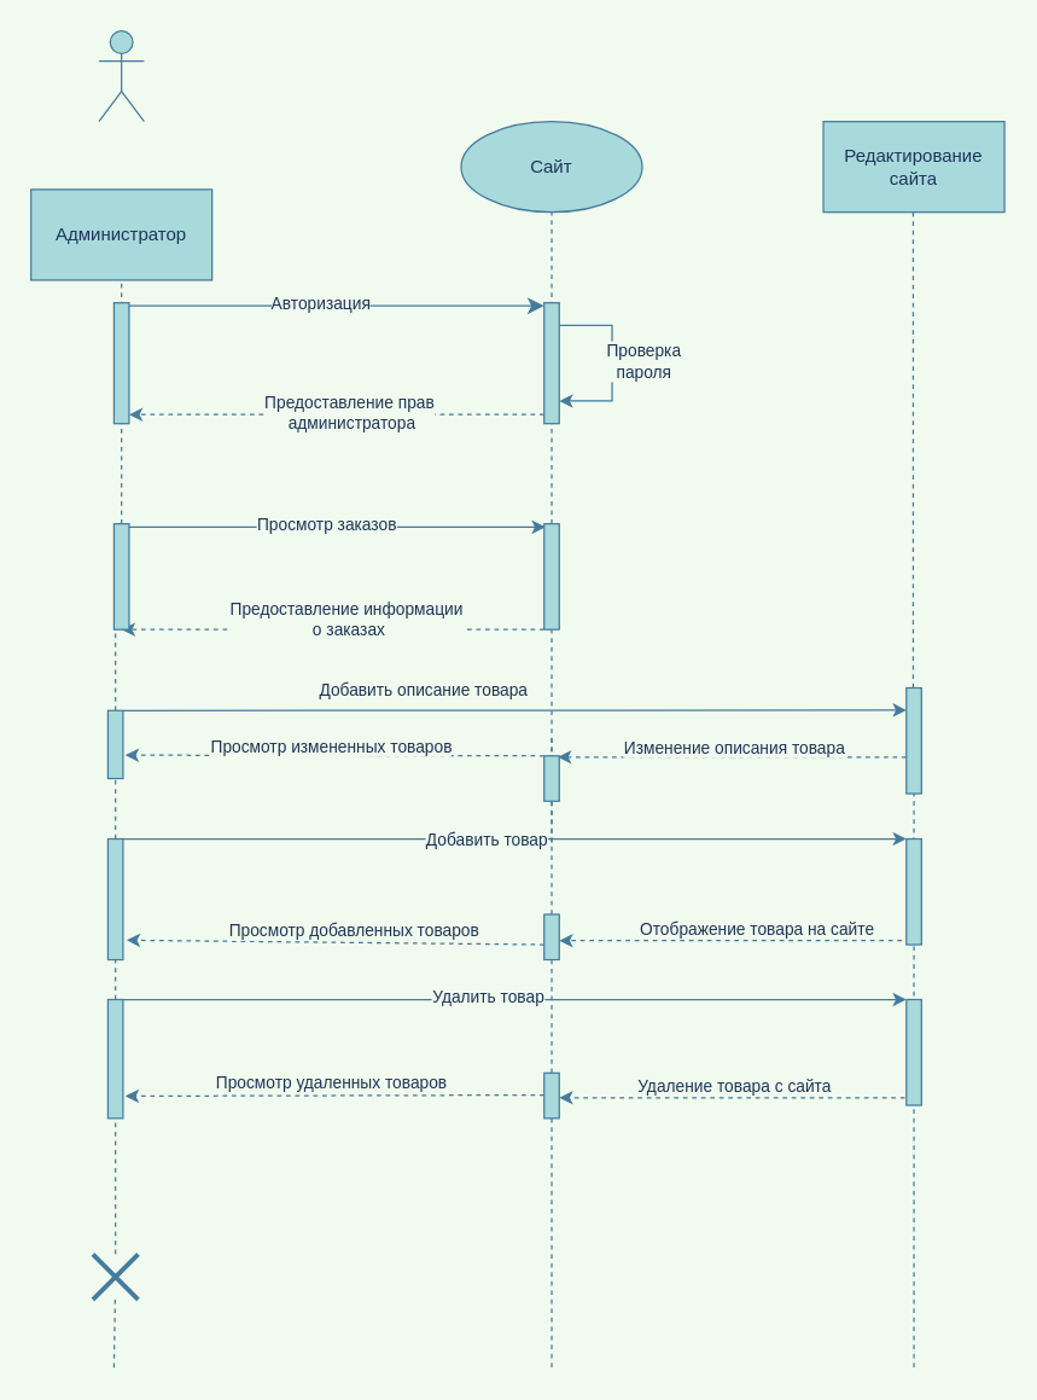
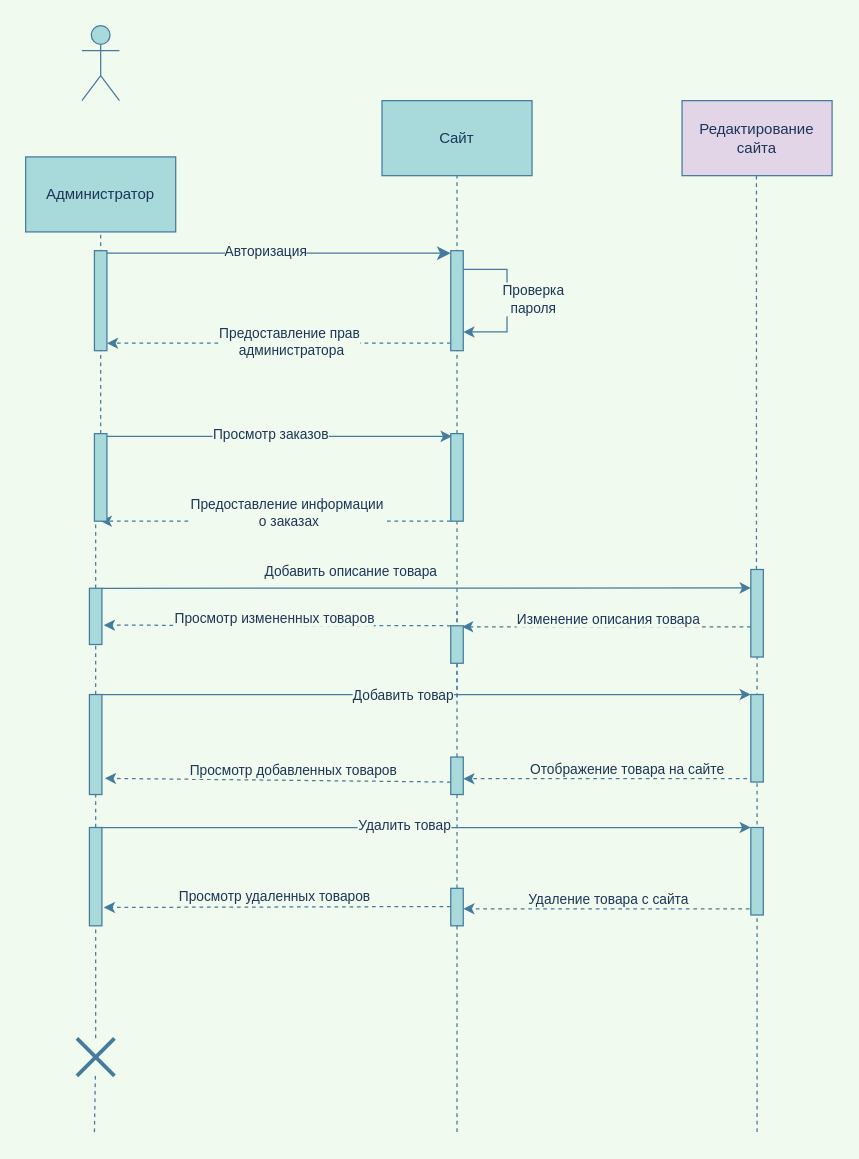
  <mxCell id="0" />
  <mxCell id="1" parent="0" />
  <mxCell id="2" value="Администратор" style="rounded=0;whiteSpace=wrap;html=1;fillColor=#A8DADC;strokeColor=#457B9D;fontColor=#1D3557;" parent="1" vertex="1"><mxGeometry x="20" y="125" width="120" height="60" as="geometry" /></mxCell>
  <mxCell id="3" value="" style="shape=umlActor;verticalLabelPosition=bottom;verticalAlign=top;html=1;rounded=0;fillColor=#A8DADC;strokeColor=#457B9D;fontColor=#1D3557;" parent="1" vertex="1"><mxGeometry x="65" y="20" width="30" height="60" as="geometry" /></mxCell>
- <mxCell id="4" value="Cайт" style="ellipse;whiteSpace=wrap;html=1;fillColor=#A8DADC;strokeColor=#457B9D;fontColor=#1D3557;" parent="1" vertex="1"><mxGeometry x="305" y="80" width="120" height="60" as="geometry" /></mxCell>
+ <mxCell id="4" value="Cайт" style="rounded=0;whiteSpace=wrap;html=1;fillColor=#A8DADC;strokeColor=#457B9D;fontColor=#1D3557;" parent="1" vertex="1"><mxGeometry x="305" y="80" width="120" height="60" as="geometry" /></mxCell>
  <mxCell id="5" value="" style="endArrow=classic;html=1;rounded=0;endSize=8;exitX=0.9;exitY=0.025;exitDx=0;exitDy=0;exitPerimeter=0;labelBackgroundColor=#F1FAEE;strokeColor=#457B9D;fontColor=#1D3557;" parent="1" source="29" target="40" edge="1"><mxGeometry width="50" height="50" relative="1" as="geometry"><mxPoint x="200" y="230" as="sourcePoint" /><mxPoint x="85" y="-237.84" as="targetPoint" /></mxGeometry></mxCell>
  <mxCell id="6" value="Авторизация" style="edgeLabel;html=1;align=center;verticalAlign=middle;resizable=0;points=[];rounded=0;labelBackgroundColor=#F1FAEE;fontColor=#1D3557;" parent="5" vertex="1" connectable="0"><mxGeometry x="-0.083" y="-4" relative="1" as="geometry"><mxPoint y="-6" as="offset" /></mxGeometry></mxCell>
  <mxCell id="7" value="" style="endArrow=classic;html=1;rounded=0;dashed=1;entryX=1;entryY=0.925;entryDx=0;entryDy=0;entryPerimeter=0;labelBackgroundColor=#F1FAEE;strokeColor=#457B9D;fontColor=#1D3557;" parent="1" source="40" target="29" edge="1"><mxGeometry width="50" height="50" relative="1" as="geometry"><mxPoint x="95" y="290" as="sourcePoint" /><mxPoint x="275" y="240" as="targetPoint" /></mxGeometry></mxCell>
  <mxCell id="8" value="Предоставление прав&lt;br&gt;&amp;nbsp;администратора" style="edgeLabel;html=1;align=center;verticalAlign=middle;resizable=0;points=[];rounded=0;labelBackgroundColor=#F1FAEE;fontColor=#1D3557;" parent="7" vertex="1" connectable="0"><mxGeometry x="-0.304" y="-1" relative="1" as="geometry"><mxPoint x="-34" y="-1" as="offset" /></mxGeometry></mxCell>
  <mxCell id="9" value="" style="endArrow=classic;dashed=1;html=1;rounded=0;entryX=0.5;entryY=1;entryDx=0;entryDy=0;startArrow=none;endFill=1;labelBackgroundColor=#F1FAEE;strokeColor=#457B9D;fontColor=#1D3557;" parent="1" source="31" target="33" edge="1"><mxGeometry width="50" height="50" relative="1" as="geometry"><mxPoint x="260" y="711.36" as="sourcePoint" /><mxPoint x="259.58" y="-248.64" as="targetPoint" /></mxGeometry></mxCell>
  <mxCell id="10" value="" style="endArrow=classic;html=1;rounded=0;entryX=0.083;entryY=0.031;entryDx=0;entryDy=0;entryPerimeter=0;labelBackgroundColor=#F1FAEE;strokeColor=#457B9D;fontColor=#1D3557;" parent="1" source="33" target="31" edge="1"><mxGeometry width="50" height="50" relative="1" as="geometry"><mxPoint x="220" y="341.36" as="sourcePoint" /><mxPoint x="420" y="351.36" as="targetPoint" /></mxGeometry></mxCell>
  <mxCell id="11" value="Просмотр заказов" style="edgeLabel;html=1;align=center;verticalAlign=middle;resizable=0;points=[];rounded=0;labelBackgroundColor=#F1FAEE;fontColor=#1D3557;" parent="10" vertex="1" connectable="0"><mxGeometry x="-0.171" y="-1" relative="1" as="geometry"><mxPoint x="16" y="-3" as="offset" /></mxGeometry></mxCell>
  <mxCell id="12" value="Предоставление информации&lt;br&gt;&amp;nbsp;о заказах" style="edgeLabel;html=1;align=center;verticalAlign=middle;resizable=0;points=[];rounded=0;labelBackgroundColor=#F1FAEE;fontColor=#1D3557;" parent="1" vertex="1" connectable="0"><mxGeometry x="85" y="416.35" as="geometry"><mxPoint x="143" y="-7" as="offset" /></mxGeometry></mxCell>
  <mxCell id="13" style="edgeStyle=orthogonalEdgeStyle;rounded=0;orthogonalLoop=1;jettySize=auto;html=1;labelBackgroundColor=#F1FAEE;strokeColor=#457B9D;fontColor=#1D3557;" parent="1" source="40" edge="1"><mxGeometry relative="1" as="geometry"><mxPoint x="375" y="215" as="sourcePoint" /><mxPoint x="370" y="265" as="targetPoint" /><Array as="points"><mxPoint x="405" y="215" /><mxPoint x="405" y="265" /></Array></mxGeometry></mxCell>
  <mxCell id="14" value="Проверка&lt;br&gt;пароля" style="edgeLabel;html=1;align=center;verticalAlign=middle;resizable=0;points=[];rounded=0;labelBackgroundColor=#F1FAEE;fontColor=#1D3557;" parent="13" vertex="1" connectable="0"><mxGeometry x="0.178" y="2" relative="1" as="geometry"><mxPoint x="18" y="-13" as="offset" /></mxGeometry></mxCell>
  <mxCell id="15" value="" style="endArrow=none;dashed=1;html=1;rounded=0;entryX=0.5;entryY=1;entryDx=0;entryDy=0;startArrow=none;labelBackgroundColor=#F1FAEE;strokeColor=#457B9D;fontColor=#1D3557;" parent="1" edge="1"><mxGeometry width="50" height="50" relative="1" as="geometry"><mxPoint x="365" y="557.36" as="sourcePoint" /><mxPoint x="365" y="486.36" as="targetPoint" /></mxGeometry></mxCell>
  <mxCell id="16" value="" style="endArrow=classic;html=1;rounded=0;entryX=0.003;entryY=0.21;entryDx=0;entryDy=0;entryPerimeter=0;labelBackgroundColor=#F1FAEE;strokeColor=#457B9D;fontColor=#1D3557;" parent="1" source="35" target="41" edge="1"><mxGeometry width="50" height="50" relative="1" as="geometry"><mxPoint x="80" y="470" as="sourcePoint" /><mxPoint x="365" y="467" as="targetPoint" /></mxGeometry></mxCell>
  <mxCell id="17" value="Добавить описание товара" style="edgeLabel;html=1;align=center;verticalAlign=middle;resizable=0;points=[];rounded=0;labelBackgroundColor=#F1FAEE;fontColor=#1D3557;" parent="16" vertex="1" connectable="0"><mxGeometry x="-0.433" y="-2" relative="1" as="geometry"><mxPoint x="51" y="-15" as="offset" /></mxGeometry></mxCell>
  <mxCell id="18" value="" style="endArrow=classic;dashed=1;html=1;rounded=0;endFill=1;entryX=0.9;entryY=0.027;entryDx=0;entryDy=0;entryPerimeter=0;labelBackgroundColor=#F1FAEE;strokeColor=#457B9D;fontColor=#1D3557;" parent="1" source="41" target="38" edge="1"><mxGeometry width="50" height="50" relative="1" as="geometry"><mxPoint x="260" y="521.36" as="sourcePoint" /><mxPoint x="85" y="514.35" as="targetPoint" /></mxGeometry></mxCell>
  <mxCell id="19" value="Изменение описания товара" style="edgeLabel;html=1;align=center;verticalAlign=middle;resizable=0;points=[];rounded=0;labelBackgroundColor=#F1FAEE;fontColor=#1D3557;" parent="18" vertex="1" connectable="0"><mxGeometry x="0.159" y="-1" relative="1" as="geometry"><mxPoint x="19" y="-5" as="offset" /></mxGeometry></mxCell>
  <mxCell id="20" value="" style="endArrow=classic;html=1;rounded=0;labelBackgroundColor=#F1FAEE;strokeColor=#457B9D;fontColor=#1D3557;" parent="1" source="45" edge="1"><mxGeometry width="50" height="50" relative="1" as="geometry"><mxPoint x="80" y="560" as="sourcePoint" /><mxPoint x="600" y="555" as="targetPoint" /></mxGeometry></mxCell>
  <mxCell id="21" value="Добавить товар" style="edgeLabel;html=1;align=center;verticalAlign=middle;resizable=0;points=[];labelBackgroundColor=#F1FAEE;fontColor=#1D3557;" parent="20" vertex="1" connectable="0"><mxGeometry x="-0.138" y="1" relative="1" as="geometry"><mxPoint x="16" y="1" as="offset" /></mxGeometry></mxCell>
  <mxCell id="22" value="" style="endArrow=classic;dashed=1;html=1;rounded=0;endFill=1;labelBackgroundColor=#F1FAEE;strokeColor=#457B9D;fontColor=#1D3557;" parent="1" target="49" edge="1"><mxGeometry width="50" height="50" relative="1" as="geometry"><mxPoint x="603" y="622.36" as="sourcePoint" /><mxPoint x="380" y="620" as="targetPoint" /></mxGeometry></mxCell>
  <mxCell id="23" value="Отображение товара на сайте" style="edgeLabel;html=1;align=center;verticalAlign=middle;resizable=0;points=[];labelBackgroundColor=#F1FAEE;fontColor=#1D3557;" parent="22" vertex="1" connectable="0"><mxGeometry x="0.069" y="1" relative="1" as="geometry"><mxPoint x="22" y="-9" as="offset" /></mxGeometry></mxCell>
  <mxCell id="24" value="" style="endArrow=classic;html=1;rounded=0;labelBackgroundColor=#F1FAEE;strokeColor=#457B9D;fontColor=#1D3557;" parent="1" source="47" edge="1"><mxGeometry width="50" height="50" relative="1" as="geometry"><mxPoint x="365" y="661" as="sourcePoint" /><mxPoint x="600" y="661.36" as="targetPoint" /></mxGeometry></mxCell>
  <mxCell id="25" value="Удалить товар" style="edgeLabel;html=1;align=center;verticalAlign=middle;resizable=0;points=[];labelBackgroundColor=#F1FAEE;fontColor=#1D3557;" parent="24" vertex="1" connectable="0"><mxGeometry x="-0.138" y="1" relative="1" as="geometry"><mxPoint x="17" y="-1" as="offset" /></mxGeometry></mxCell>
  <mxCell id="26" value="" style="endArrow=classic;dashed=1;html=1;rounded=0;endFill=1;labelBackgroundColor=#F1FAEE;strokeColor=#457B9D;fontColor=#1D3557;" parent="1" target="51" edge="1"><mxGeometry width="50" height="50" relative="1" as="geometry"><mxPoint x="605" y="726.36" as="sourcePoint" /><mxPoint x="380" y="726" as="targetPoint" /></mxGeometry></mxCell>
  <mxCell id="27" value="Удаление товара с сайта" style="edgeLabel;html=1;align=center;verticalAlign=middle;resizable=0;points=[];labelBackgroundColor=#F1FAEE;fontColor=#1D3557;" parent="26" vertex="1" connectable="0"><mxGeometry x="0.069" y="1" relative="1" as="geometry"><mxPoint x="6" y="-9" as="offset" /></mxGeometry></mxCell>
  <mxCell id="28" value="" style="endArrow=none;dashed=1;html=1;rounded=0;startArrow=none;labelBackgroundColor=#F1FAEE;strokeColor=#457B9D;fontColor=#1D3557;" parent="1" source="33" target="2" edge="1"><mxGeometry width="50" height="50" relative="1" as="geometry"><mxPoint x="75" y="855" as="sourcePoint" /><mxPoint x="430" y="365" as="targetPoint" /></mxGeometry></mxCell>
  <mxCell id="29" value="" style="html=1;points=[];perimeter=orthogonalPerimeter;rounded=0;fillColor=#A8DADC;strokeColor=#457B9D;fontColor=#1D3557;" parent="1" vertex="1"><mxGeometry x="75" y="200" width="10" height="80" as="geometry" /></mxCell>
  <mxCell id="30" value="" style="endArrow=none;dashed=1;html=1;rounded=0;startArrow=none;labelBackgroundColor=#F1FAEE;strokeColor=#457B9D;fontColor=#1D3557;" parent="1" source="31" target="4" edge="1"><mxGeometry width="50" height="50" relative="1" as="geometry"><mxPoint x="612" y="860" as="sourcePoint" /><mxPoint x="611.799" y="140" as="targetPoint" /></mxGeometry></mxCell>
  <mxCell id="31" value="" style="html=1;points=[];perimeter=orthogonalPerimeter;rounded=0;fillColor=#A8DADC;strokeColor=#457B9D;fontColor=#1D3557;" parent="1" vertex="1"><mxGeometry x="360" y="346.35" width="10" height="70" as="geometry" /></mxCell>
  <mxCell id="32" value="" style="endArrow=none;dashed=1;html=1;rounded=0;startArrow=none;labelBackgroundColor=#F1FAEE;strokeColor=#457B9D;fontColor=#1D3557;" parent="1" source="49" target="31" edge="1"><mxGeometry width="50" height="50" relative="1" as="geometry"><mxPoint x="365" y="905" as="sourcePoint" /><mxPoint x="611.799" y="140" as="targetPoint" /></mxGeometry></mxCell>
  <mxCell id="33" value="" style="html=1;points=[];perimeter=orthogonalPerimeter;rounded=0;fillColor=#A8DADC;strokeColor=#457B9D;fontColor=#1D3557;" parent="1" vertex="1"><mxGeometry x="75" y="346.35" width="10" height="70" as="geometry" /></mxCell>
  <mxCell id="34" value="" style="endArrow=none;dashed=1;html=1;rounded=0;startArrow=none;labelBackgroundColor=#F1FAEE;strokeColor=#457B9D;fontColor=#1D3557;" parent="1" source="35" target="33" edge="1"><mxGeometry width="50" height="50" relative="1" as="geometry"><mxPoint x="75" y="855" as="sourcePoint" /><mxPoint x="79.799" y="140" as="targetPoint" /></mxGeometry></mxCell>
  <mxCell id="35" value="" style="html=1;points=[];perimeter=orthogonalPerimeter;rounded=0;fillColor=#A8DADC;strokeColor=#457B9D;fontColor=#1D3557;" parent="1" vertex="1"><mxGeometry x="71" y="470" width="10" height="45" as="geometry" /></mxCell>
- <mxCell id="36" value="Редактирование сайта" style="rounded=0;whiteSpace=wrap;html=1;fillColor=#A8DADC;strokeColor=#457B9D;fontColor=#1D3557;" parent="1" vertex="1"><mxGeometry x="545" y="80" width="120" height="60" as="geometry" /></mxCell>
+ <mxCell id="36" value="Редактирование сайта" style="rounded=0;whiteSpace=wrap;html=1;fillColor=#e1d5e7;strokeColor=#457B9D;fontColor=#1D3557;" parent="1" vertex="1"><mxGeometry x="545" y="80" width="120" height="60" as="geometry" /></mxCell>
  <mxCell id="37" value="" style="endArrow=none;dashed=1;html=1;rounded=0;startArrow=none;labelBackgroundColor=#F1FAEE;strokeColor=#457B9D;fontColor=#1D3557;" parent="1" source="45" target="35" edge="1"><mxGeometry width="50" height="50" relative="1" as="geometry"><mxPoint x="75" y="905" as="sourcePoint" /><mxPoint x="75" y="416.35" as="targetPoint" /></mxGeometry></mxCell>
  <mxCell id="38" value="" style="html=1;points=[];perimeter=orthogonalPerimeter;rounded=0;fillColor=#A8DADC;strokeColor=#457B9D;fontColor=#1D3557;" parent="1" vertex="1"><mxGeometry x="360" y="500" width="10" height="30" as="geometry" /></mxCell>
  <mxCell id="39" value="" style="endArrow=none;dashed=1;html=1;rounded=0;startArrow=none;labelBackgroundColor=#F1FAEE;strokeColor=#457B9D;fontColor=#1D3557;" parent="1" source="41" edge="1"><mxGeometry width="50" height="50" relative="1" as="geometry"><mxPoint x="605" y="905" as="sourcePoint" /><mxPoint x="604.5" y="140" as="targetPoint" /></mxGeometry></mxCell>
  <mxCell id="40" value="" style="html=1;points=[];perimeter=orthogonalPerimeter;rounded=0;fillColor=#A8DADC;strokeColor=#457B9D;fontColor=#1D3557;" parent="1" vertex="1"><mxGeometry x="360" y="200" width="10" height="80" as="geometry" /></mxCell>
  <mxCell id="41" value="" style="html=1;points=[];perimeter=orthogonalPerimeter;rounded=0;fillColor=#A8DADC;strokeColor=#457B9D;fontColor=#1D3557;" parent="1" vertex="1"><mxGeometry x="600" y="455" width="10" height="70" as="geometry" /></mxCell>
  <mxCell id="42" value="" style="endArrow=none;dashed=1;html=1;rounded=0;startArrow=none;labelBackgroundColor=#F1FAEE;strokeColor=#457B9D;fontColor=#1D3557;" parent="1" target="41" edge="1"><mxGeometry width="50" height="50" relative="1" as="geometry"><mxPoint x="605" y="905" as="sourcePoint" /><mxPoint x="604.5" y="140" as="targetPoint" /></mxGeometry></mxCell>
  <mxCell id="43" value="" style="html=1;points=[];perimeter=orthogonalPerimeter;rounded=0;fillColor=#A8DADC;strokeColor=#457B9D;fontColor=#1D3557;" parent="1" vertex="1"><mxGeometry x="600" y="555" width="10" height="70" as="geometry" /></mxCell>
  <mxCell id="44" value="" style="html=1;points=[];perimeter=orthogonalPerimeter;rounded=0;fillColor=#A8DADC;strokeColor=#457B9D;fontColor=#1D3557;" parent="1" vertex="1"><mxGeometry x="600" y="661.36" width="10" height="70" as="geometry" /></mxCell>
  <mxCell id="45" value="" style="html=1;points=[];perimeter=orthogonalPerimeter;rounded=0;fillColor=#A8DADC;strokeColor=#457B9D;fontColor=#1D3557;" parent="1" vertex="1"><mxGeometry x="71" y="555" width="10" height="80" as="geometry" /></mxCell>
  <mxCell id="46" value="" style="endArrow=none;dashed=1;html=1;rounded=0;startArrow=none;labelBackgroundColor=#F1FAEE;strokeColor=#457B9D;fontColor=#1D3557;" parent="1" source="47" target="45" edge="1"><mxGeometry width="50" height="50" relative="1" as="geometry"><mxPoint x="75" y="905" as="sourcePoint" /><mxPoint x="75" y="485" as="targetPoint" /></mxGeometry></mxCell>
  <mxCell id="47" value="" style="html=1;points=[];perimeter=orthogonalPerimeter;rounded=0;fillColor=#A8DADC;strokeColor=#457B9D;fontColor=#1D3557;" parent="1" vertex="1"><mxGeometry x="71" y="661.36" width="10" height="78.64" as="geometry" /></mxCell>
  <mxCell id="48" value="" style="endArrow=none;dashed=1;html=1;rounded=0;startArrow=none;labelBackgroundColor=#F1FAEE;strokeColor=#457B9D;fontColor=#1D3557;" parent="1" source="53" target="47" edge="1"><mxGeometry width="50" height="50" relative="1" as="geometry"><mxPoint x="75" y="905" as="sourcePoint" /><mxPoint x="75" y="585" as="targetPoint" /></mxGeometry></mxCell>
  <mxCell id="49" value="" style="html=1;points=[];perimeter=orthogonalPerimeter;rounded=0;fillColor=#A8DADC;strokeColor=#457B9D;fontColor=#1D3557;" parent="1" vertex="1"><mxGeometry x="360" y="605" width="10" height="30" as="geometry" /></mxCell>
  <mxCell id="50" value="" style="endArrow=none;dashed=1;html=1;rounded=0;startArrow=none;labelBackgroundColor=#F1FAEE;strokeColor=#457B9D;fontColor=#1D3557;" parent="1" source="51" target="49" edge="1"><mxGeometry width="50" height="50" relative="1" as="geometry"><mxPoint x="365" y="905" as="sourcePoint" /><mxPoint x="365" y="416.35" as="targetPoint" /></mxGeometry></mxCell>
  <mxCell id="51" value="" style="html=1;points=[];perimeter=orthogonalPerimeter;rounded=0;fillColor=#A8DADC;strokeColor=#457B9D;fontColor=#1D3557;" parent="1" vertex="1"><mxGeometry x="360" y="710" width="10" height="30" as="geometry" /></mxCell>
  <mxCell id="52" value="" style="endArrow=none;dashed=1;html=1;rounded=0;labelBackgroundColor=#F1FAEE;strokeColor=#457B9D;fontColor=#1D3557;" parent="1" target="51" edge="1"><mxGeometry width="50" height="50" relative="1" as="geometry"><mxPoint x="365" y="905" as="sourcePoint" /><mxPoint x="365" y="635" as="targetPoint" /></mxGeometry></mxCell>
  <mxCell id="53" value="" style="shape=umlDestroy;whiteSpace=wrap;html=1;strokeWidth=3;fillColor=#A8DADC;strokeColor=#457B9D;fontColor=#1D3557;" parent="1" vertex="1"><mxGeometry x="61" y="830" width="30" height="30" as="geometry" /></mxCell>
  <mxCell id="54" value="" style="endArrow=none;dashed=1;html=1;rounded=0;labelBackgroundColor=#F1FAEE;strokeColor=#457B9D;fontColor=#1D3557;" parent="1" target="53" edge="1"><mxGeometry width="50" height="50" relative="1" as="geometry"><mxPoint x="75" y="905" as="sourcePoint" /><mxPoint x="75" y="691.36" as="targetPoint" /></mxGeometry></mxCell>
  <mxCell id="55" value="" style="endArrow=classic;dashed=1;html=1;rounded=0;endFill=1;entryX=1.15;entryY=0.656;entryDx=0;entryDy=0;entryPerimeter=0;labelBackgroundColor=#F1FAEE;strokeColor=#457B9D;fontColor=#1D3557;" parent="1" target="35" edge="1"><mxGeometry width="50" height="50" relative="1" as="geometry"><mxPoint x="360" y="500" as="sourcePoint" /><mxPoint x="129" y="500" as="targetPoint" /></mxGeometry></mxCell>
  <mxCell id="56" value="Просмотр измененных товаров" style="edgeLabel;html=1;align=center;verticalAlign=middle;resizable=0;points=[];rounded=0;labelBackgroundColor=#F1FAEE;fontColor=#1D3557;" parent="55" vertex="1" connectable="0"><mxGeometry x="0.159" y="-1" relative="1" as="geometry"><mxPoint x="19" y="-5" as="offset" /></mxGeometry></mxCell>
  <mxCell id="57" value="" style="endArrow=classic;dashed=1;html=1;rounded=0;endFill=1;entryX=1.233;entryY=0.838;entryDx=0;entryDy=0;entryPerimeter=0;labelBackgroundColor=#F1FAEE;strokeColor=#457B9D;fontColor=#1D3557;" parent="1" target="45" edge="1"><mxGeometry width="50" height="50" relative="1" as="geometry"><mxPoint x="360" y="625" as="sourcePoint" /><mxPoint x="127" y="625" as="targetPoint" /></mxGeometry></mxCell>
  <mxCell id="58" value="Просмотр добавленных товаров" style="edgeLabel;html=1;align=center;verticalAlign=middle;resizable=0;points=[];labelBackgroundColor=#F1FAEE;fontColor=#1D3557;" parent="57" vertex="1" connectable="0"><mxGeometry x="0.069" y="1" relative="1" as="geometry"><mxPoint x="22" y="-9" as="offset" /></mxGeometry></mxCell>
  <mxCell id="59" value="" style="endArrow=classic;dashed=1;html=1;rounded=0;endFill=1;entryX=1.15;entryY=0.813;entryDx=0;entryDy=0;entryPerimeter=0;labelBackgroundColor=#F1FAEE;strokeColor=#457B9D;fontColor=#1D3557;" parent="1" target="47" edge="1"><mxGeometry width="50" height="50" relative="1" as="geometry"><mxPoint x="360" y="724.58" as="sourcePoint" /><mxPoint x="125" y="724.58" as="targetPoint" /></mxGeometry></mxCell>
  <mxCell id="60" value="Просмотр удаленных товаров" style="edgeLabel;html=1;align=center;verticalAlign=middle;resizable=0;points=[];labelBackgroundColor=#F1FAEE;fontColor=#1D3557;" parent="59" vertex="1" connectable="0"><mxGeometry x="0.069" y="1" relative="1" as="geometry"><mxPoint x="6" y="-9" as="offset" /></mxGeometry></mxCell>
